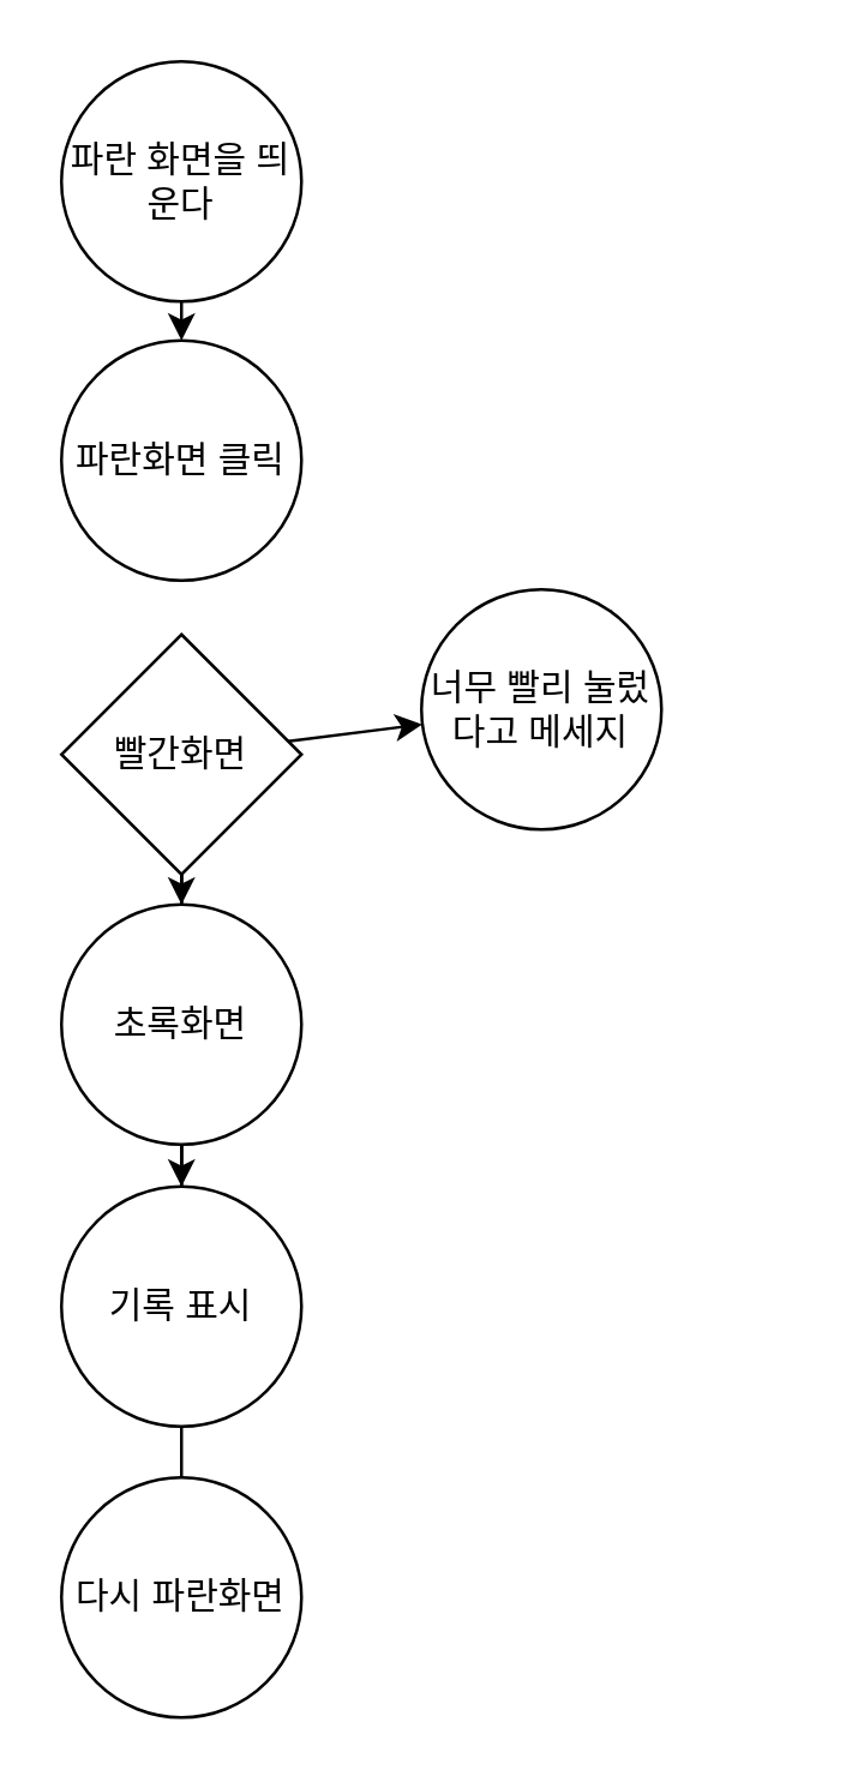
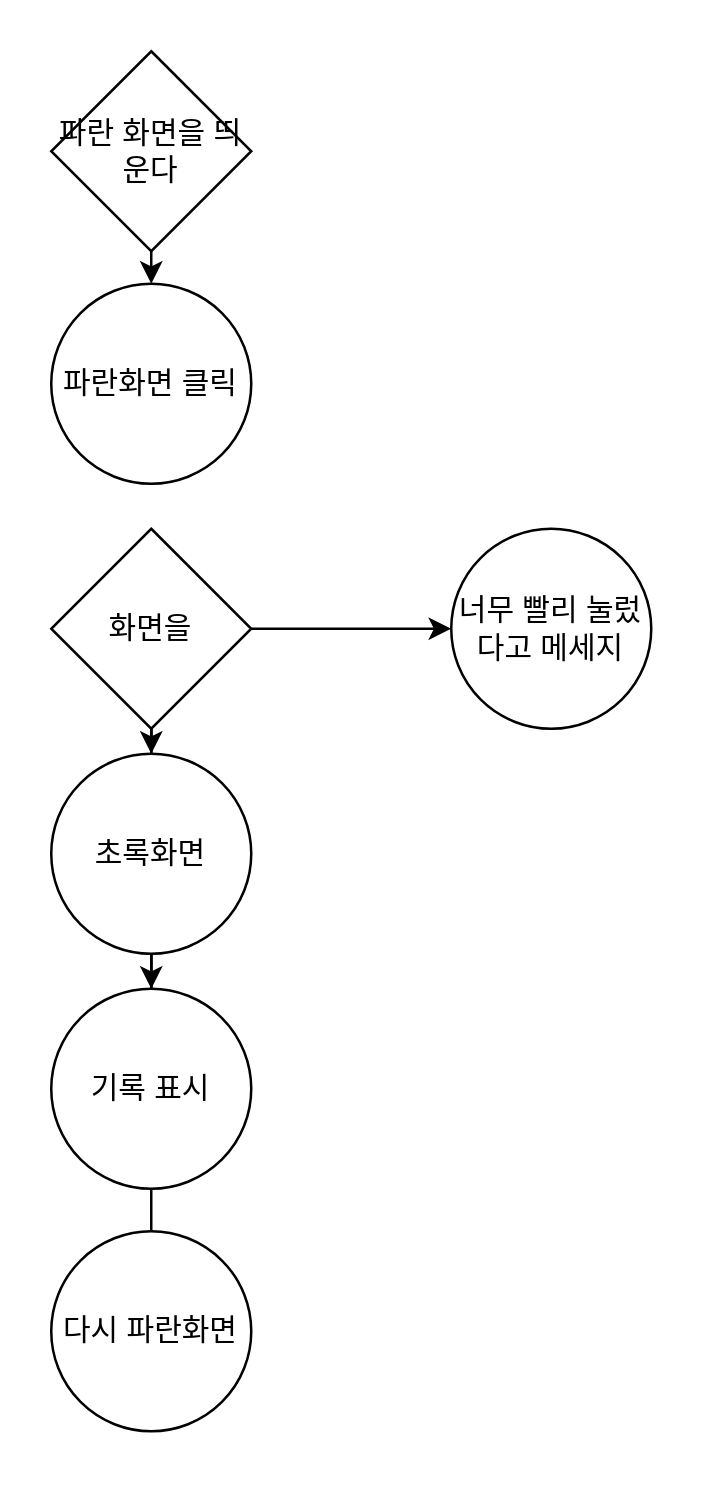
  <mxCell id="0" />
  <mxCell id="1" parent="0" />
  <mxCell id="2" value="" style="edgeStyle=none;html=1;" edge="1" parent="1" source="3" target="4"><mxGeometry relative="1" as="geometry" /></mxCell>
- <mxCell id="3" value="파란 화면을 띄운다" style="ellipse;whiteSpace=wrap;html=1;" vertex="1" parent="1"><mxGeometry x="20" y="20" width="80" height="80" as="geometry" /></mxCell>
+ <mxCell id="3" value="파란 화면을 띄운다" style="rhombus;whiteSpace=wrap;html=1;" vertex="1" parent="1"><mxGeometry x="20" y="20" width="80" height="80" as="geometry" /></mxCell>
  <mxCell id="4" value="파란화면 클릭" style="ellipse;whiteSpace=wrap;html=1;" vertex="1" parent="1"><mxGeometry x="20" y="113" width="80" height="80" as="geometry" /></mxCell>
  <mxCell id="5" value="" style="edgeStyle=none;html=1;" edge="1" parent="1" source="9" target="10"><mxGeometry relative="1" as="geometry" /></mxCell>
  <mxCell id="6" value="" style="edgeStyle=none;html=1;" edge="1" parent="1" source="9"><mxGeometry relative="1" as="geometry"><mxPoint x="60" y="443" as="targetPoint" /></mxGeometry></mxCell>
  <mxCell id="7" value="" style="edgeStyle=none;html=1;" edge="1" parent="1" source="9"><mxGeometry relative="1" as="geometry"><mxPoint x="60" y="443" as="targetPoint" /></mxGeometry></mxCell>
  <mxCell id="8" value="" style="edgeStyle=none;html=1;" edge="1" parent="1" source="9" target="12"><mxGeometry relative="1" as="geometry" /></mxCell>
- <mxCell id="9" value="빨간화면" style="rhombus;whiteSpace=wrap;html=1;" vertex="1" parent="1"><mxGeometry x="20" y="211" width="80" height="80" as="geometry" /></mxCell>
- <mxCell id="10" value="너무 빨리 눌렀다고 메세지" style="ellipse;whiteSpace=wrap;html=1;" vertex="1" parent="1"><mxGeometry x="140" y="196" width="80" height="80" as="geometry" /></mxCell>
+ <mxCell id="9" value="화면을" style="rhombus;whiteSpace=wrap;html=1;" vertex="1" parent="1"><mxGeometry x="20" y="211" width="80" height="80" as="geometry" /></mxCell>
+ <mxCell id="10" value="너무 빨리 눌렀다고 메세지" style="ellipse;whiteSpace=wrap;html=1;" vertex="1" parent="1"><mxGeometry x="180" y="211" width="80" height="80" as="geometry" /></mxCell>
  <mxCell id="11" value="" style="edgeStyle=none;html=1;" edge="1" parent="1" target="14"><mxGeometry relative="1" as="geometry"><mxPoint x="60" y="359" as="sourcePoint" /></mxGeometry></mxCell>
  <mxCell id="12" value="초록화면" style="ellipse;whiteSpace=wrap;html=1;" vertex="1" parent="1"><mxGeometry x="20" y="301" width="80" height="80" as="geometry" /></mxCell>
  <mxCell id="13" value="" style="edgeStyle=none;html=1;endArrow=none;" edge="1" parent="1" source="14" target="15"><mxGeometry relative="1" as="geometry" /></mxCell>
  <mxCell id="14" value="기록 표시" style="ellipse;whiteSpace=wrap;html=1;" vertex="1" parent="1"><mxGeometry x="20" y="395" width="80" height="80" as="geometry" /></mxCell>
  <mxCell id="15" value="다시 파란화면" style="ellipse;whiteSpace=wrap;html=1;" vertex="1" parent="1"><mxGeometry x="20" y="492" width="80" height="80" as="geometry" /></mxCell>
